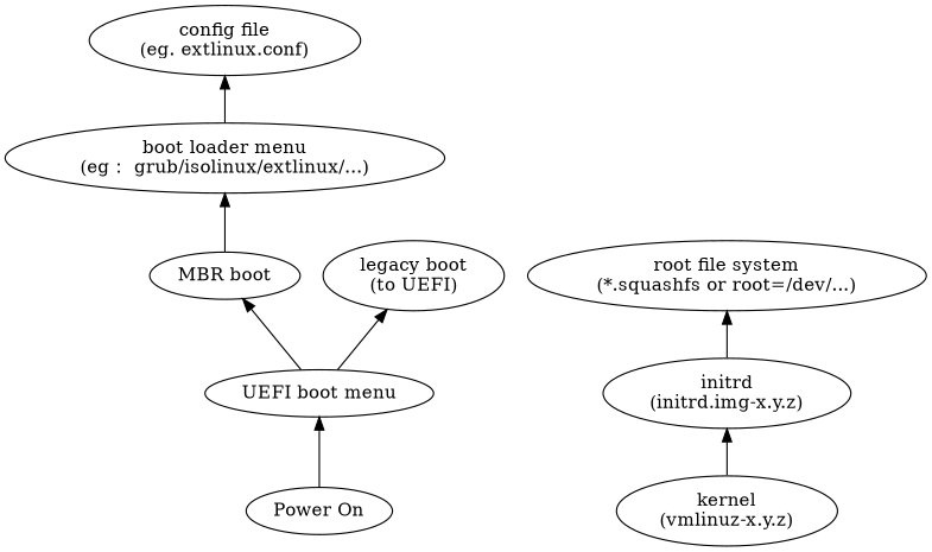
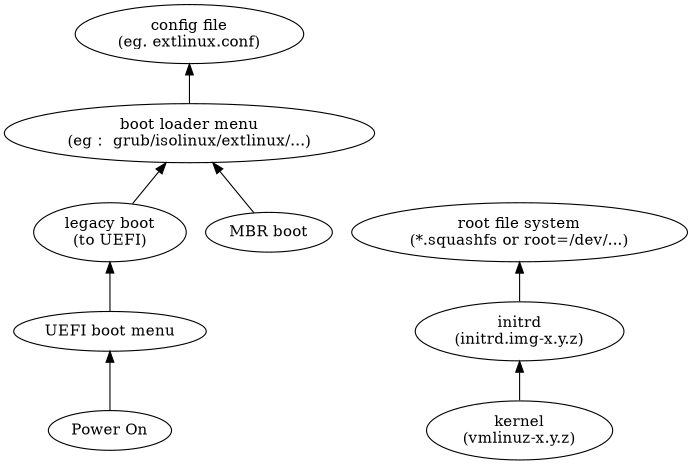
  digraph {
    rankdir=BT
    n1 [label="Power On"]
    n2 [label="UEFI boot menu"]
    n3 [label="MBR boot"]
    n4 [label="legacy boot\n(to UEFI)"]
    n5 [label="boot loader menu\n(eg： grub/isolinux/extlinux/...)"]
    n6 [label="config file\n(eg. extlinux.conf)"]
    n7 [label="kernel\n(vmlinuz-x.y.z)"]
    n8 [label="initrd\n(initrd.img-x.y.z)"]
    n9 [label="root file system\n(*.squashfs or root=/dev/...)"]
    n1 -> n2
-   n2 -> n3
    n2 -> n4
    n3 -> n5
+   n4 -> n5
    n5 -> n6
    n7 -> n8
    n8 -> n9
  }
